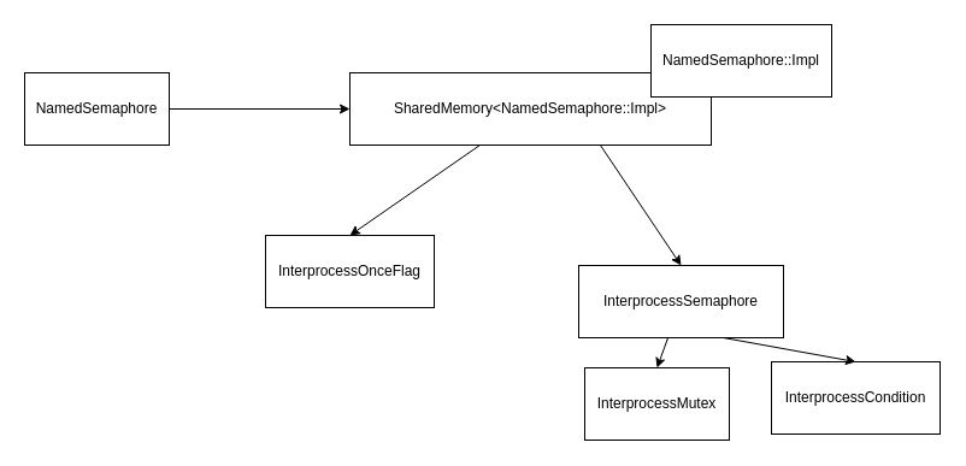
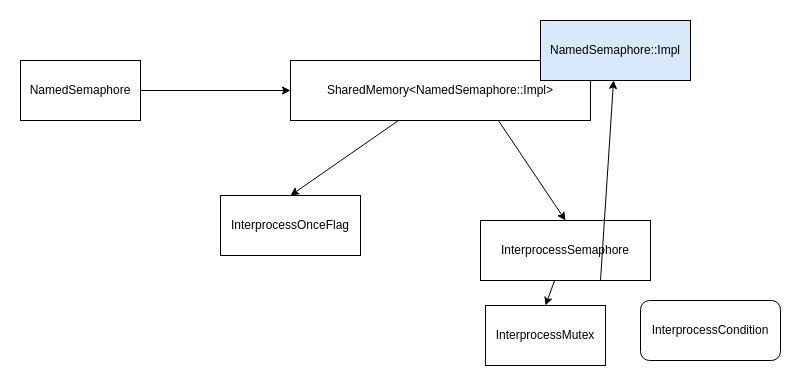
  <mxCell id="0" />
  <mxCell id="1" parent="0" />
  <mxCell id="2" value="NamedSemaphore" style="rounded=0;whiteSpace=wrap;html=1;" vertex="1" parent="1"><mxGeometry x="20" y="60" width="120" height="60" as="geometry" /></mxCell>
  <mxCell id="3" value="SharedMemory&amp;lt;NamedSemaphore::Impl&amp;gt;" style="rounded=0;whiteSpace=wrap;html=1;" vertex="1" parent="1"><mxGeometry x="290" y="60" width="300" height="60" as="geometry" /></mxCell>
- <mxCell id="4" value="NamedSemaphore::Impl" style="rounded=0;whiteSpace=wrap;html=1;" vertex="1" parent="1"><mxGeometry x="540" y="20" width="150" height="60" as="geometry" /></mxCell>
+ <mxCell id="4" value="NamedSemaphore::Impl" style="rounded=0;whiteSpace=wrap;html=1;fillColor=#dae8fc;" vertex="1" parent="1"><mxGeometry x="540" y="20" width="150" height="60" as="geometry" /></mxCell>
  <mxCell id="5" value="InterprocessOnceFlag" style="rounded=0;whiteSpace=wrap;html=1;" vertex="1" parent="1"><mxGeometry x="220" y="195" width="140" height="60" as="geometry" /></mxCell>
  <mxCell id="6" value="InterprocessSemaphore" style="rounded=0;whiteSpace=wrap;html=1;" vertex="1" parent="1"><mxGeometry x="480" y="220" width="170" height="60" as="geometry" /></mxCell>
  <mxCell id="7" value="InterprocessMutex" style="rounded=0;whiteSpace=wrap;html=1;" vertex="1" parent="1"><mxGeometry x="485" y="305" width="120" height="60" as="geometry" /></mxCell>
- <mxCell id="8" value="InterprocessCondition" style="rounded=0;whiteSpace=wrap;html=1;" vertex="1" parent="1"><mxGeometry x="640" y="300" width="140" height="60" as="geometry" /></mxCell>
+ <mxCell id="8" value="InterprocessCondition" style="whiteSpace=wrap;html=1;rounded=1;" vertex="1" parent="1"><mxGeometry x="640" y="300" width="140" height="60" as="geometry" /></mxCell>
  <mxCell id="9" value="" style="endArrow=classic;html=1;rounded=0;entryX=0;entryY=0.5;entryDx=0;entryDy=0;exitX=1;exitY=0.5;exitDx=0;exitDy=0;" edge="1" parent="1" source="2" target="3"><mxGeometry width="50" height="50" relative="1" as="geometry"><mxPoint x="160" y="70" as="sourcePoint" /><mxPoint x="210" y="20" as="targetPoint" /></mxGeometry></mxCell>
  <mxCell id="10" value="" style="endArrow=classic;html=1;rounded=0;entryX=0.5;entryY=0;entryDx=0;entryDy=0;exitX=0.36;exitY=1;exitDx=0;exitDy=0;exitPerimeter=0;" edge="1" parent="1" source="3" target="5"><mxGeometry width="50" height="50" relative="1" as="geometry"><mxPoint x="460" y="260" as="sourcePoint" /><mxPoint x="510" y="210" as="targetPoint" /></mxGeometry></mxCell>
  <mxCell id="11" value="" style="endArrow=classic;html=1;rounded=0;exitX=0.693;exitY=1;exitDx=0;exitDy=0;exitPerimeter=0;entryX=0.5;entryY=0;entryDx=0;entryDy=0;" edge="1" parent="1" source="3" target="6"><mxGeometry width="50" height="50" relative="1" as="geometry"><mxPoint x="500" y="260" as="sourcePoint" /><mxPoint x="550" y="210" as="targetPoint" /></mxGeometry></mxCell>
  <mxCell id="12" value="" style="endArrow=classic;html=1;rounded=0;entryX=0.5;entryY=0;entryDx=0;entryDy=0;" edge="1" parent="1" source="6" target="7"><mxGeometry width="50" height="50" relative="1" as="geometry"><mxPoint x="500" y="260" as="sourcePoint" /><mxPoint x="550" y="210" as="targetPoint" /></mxGeometry></mxCell>
- <mxCell id="13" value="" style="endArrow=classic;html=1;rounded=0;exitX=0.706;exitY=1;exitDx=0;exitDy=0;exitPerimeter=0;entryX=0.5;entryY=0;entryDx=0;entryDy=0;" edge="1" parent="1" source="6" target="8"><mxGeometry width="50" height="50" relative="1" as="geometry"><mxPoint x="500" y="260" as="sourcePoint" /><mxPoint x="720" y="290" as="targetPoint" /></mxGeometry></mxCell>
+ <mxCell id="13" value="" style="endArrow=classic;html=1;rounded=0;exitX=0.706;exitY=1;exitDx=0;exitDy=0;exitPerimeter=0;" edge="1" parent="1" source="6" target="4"><mxGeometry width="50" height="50" relative="1" as="geometry"><mxPoint x="500" y="260" as="sourcePoint" /><mxPoint x="720" y="290" as="targetPoint" /></mxGeometry></mxCell>
